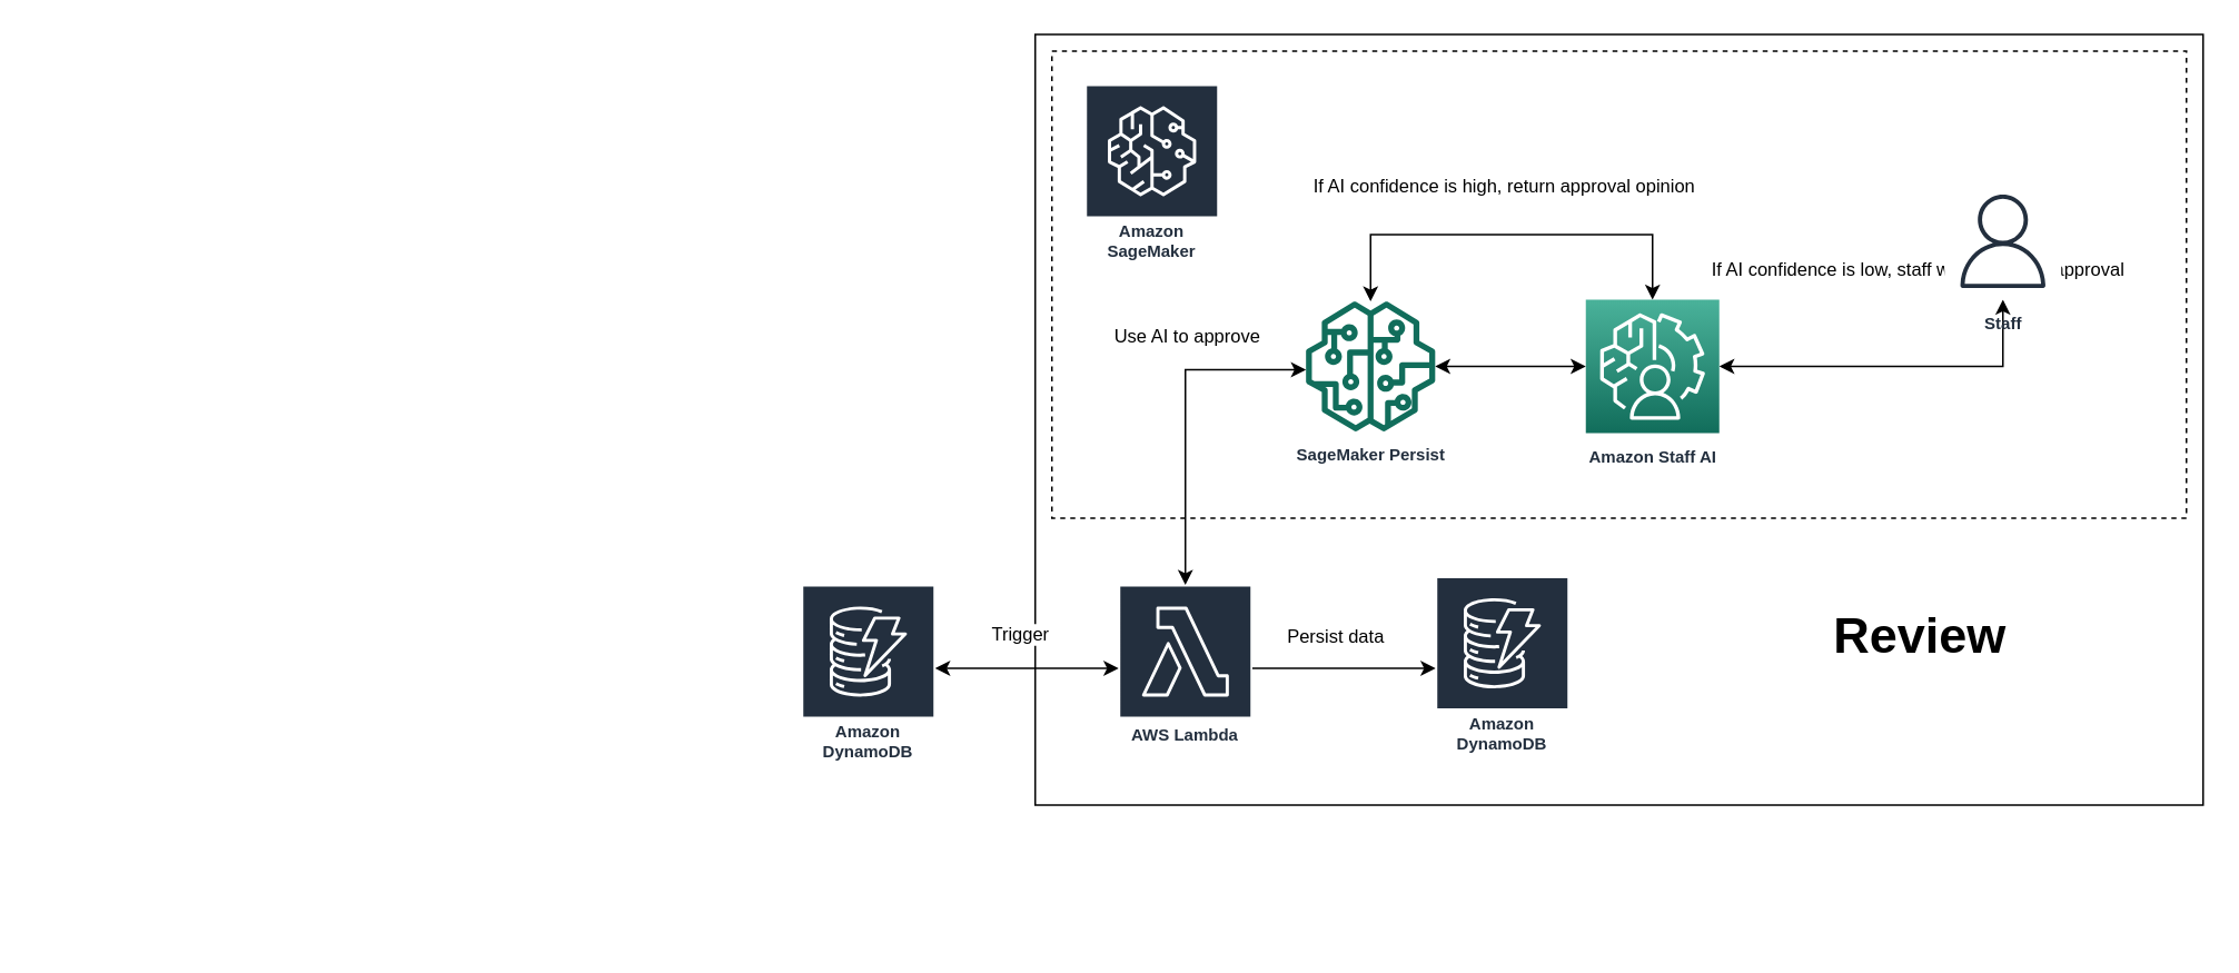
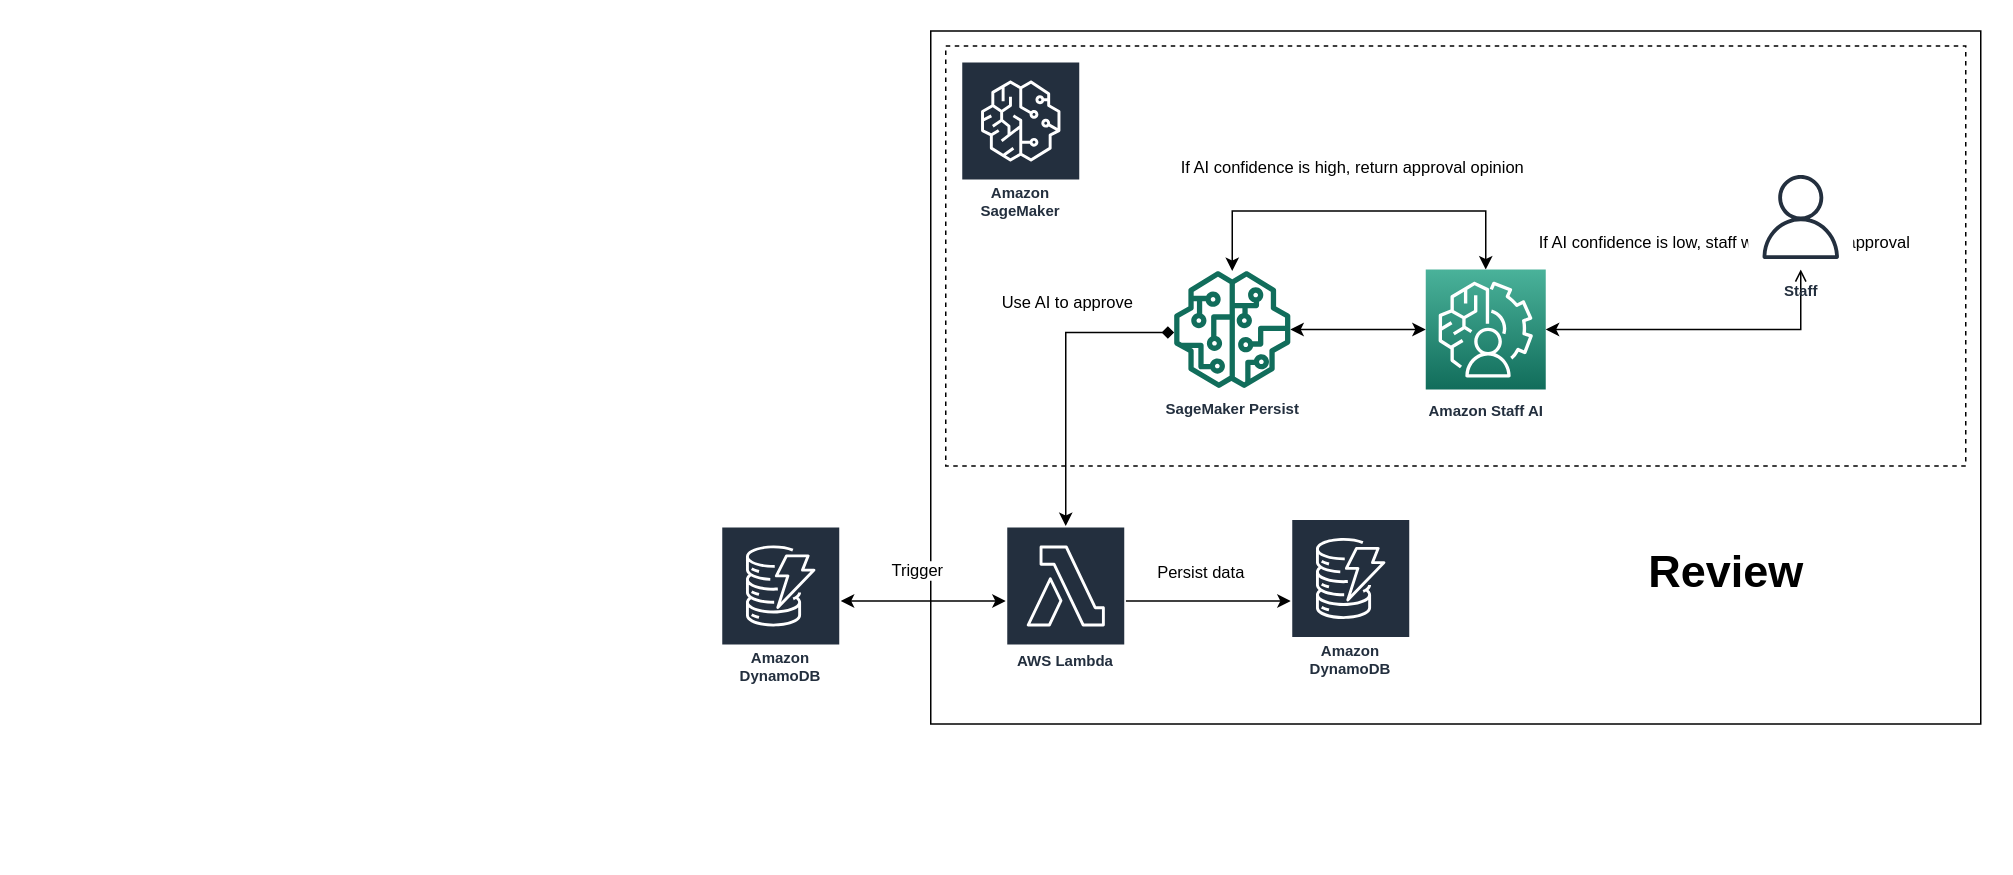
  <mxCell id="0" />
  <mxCell id="1" parent="0" />
  <mxCell id="2" value="" style="rounded=0;whiteSpace=wrap;html=1;labelBackgroundColor=#ffffff;fillColor=none;gradientColor=none;" parent="1" vertex="1"><mxGeometry x="620" y="20" width="700" height="462" as="geometry" /></mxCell>
  <mxCell id="3" value="" style="rounded=0;whiteSpace=wrap;html=1;labelBackgroundColor=#ffffff;fillColor=none;gradientColor=none;dashed=1;" vertex="1" parent="1"><mxGeometry x="630" y="30" width="680" height="280" as="geometry" /></mxCell>
  <mxCell id="4" value="Trigger" style="edgeStyle=orthogonalEdgeStyle;rounded=0;orthogonalLoop=1;jettySize=auto;html=1;startArrow=classic;startFill=1;" parent="1" edge="1"><mxGeometry y="30" relative="1" as="geometry"><Array as="points"><mxPoint x="260" y="560" /><mxPoint x="260" y="560" /></Array><mxPoint as="offset" /><mxPoint x="310" y="560.059" as="targetPoint" /></mxGeometry></mxCell>
  <mxCell id="5" value="" style="edgeStyle=orthogonalEdgeStyle;rounded=0;orthogonalLoop=1;jettySize=auto;html=1;endArrow=open;endFill=0;strokeWidth=2;" parent="1" edge="1"><mxGeometry relative="1" as="geometry"><mxPoint x="858" y="279" as="sourcePoint" /></mxGeometry></mxCell>
  <mxCell id="6" value="" style="edgeStyle=orthogonalEdgeStyle;rounded=0;orthogonalLoop=1;jettySize=auto;html=1;endArrow=open;endFill=0;strokeWidth=2;" parent="1" edge="1"><mxGeometry relative="1" as="geometry"><mxPoint x="978" y="279" as="sourcePoint" /></mxGeometry></mxCell>
  <mxCell id="7" value="Monitor template" style="edgeStyle=orthogonalEdgeStyle;rounded=0;orthogonalLoop=1;jettySize=auto;html=1;endArrow=open;endFill=0;strokeWidth=2;" parent="1" edge="1"><mxGeometry x="0.121" y="-10" relative="1" as="geometry"><Array as="points"><mxPoint x="1219" y="200" /><mxPoint x="819" y="200" /></Array><mxPoint as="offset" /><mxPoint x="819" y="240" as="targetPoint" /></mxGeometry></mxCell>
  <mxCell id="8" value="" style="edgeStyle=orthogonalEdgeStyle;rounded=0;orthogonalLoop=1;jettySize=auto;html=1;endArrow=open;endFill=0;strokeWidth=2;" parent="1" edge="1"><mxGeometry relative="1" as="geometry"><mxPoint x="1258" y="279" as="targetPoint" /></mxGeometry></mxCell>
  <mxCell id="9" style="edgeStyle=orthogonalEdgeStyle;rounded=0;orthogonalLoop=1;jettySize=auto;html=1;endArrow=open;endFill=0;strokeWidth=2;" parent="1" edge="1"><mxGeometry relative="1" as="geometry"><mxPoint x="789" y="558.941" as="sourcePoint" /></mxGeometry></mxCell>
  <mxCell id="10" style="edgeStyle=orthogonalEdgeStyle;rounded=0;orthogonalLoop=1;jettySize=auto;html=1;startArrow=classic;startFill=1;" edge="1" parent="1" source="12" target="17"><mxGeometry relative="1" as="geometry"><Array as="points"><mxPoint x="590" y="400" /><mxPoint x="590" y="400" /></Array></mxGeometry></mxCell>
  <mxCell id="11" value="Trigger" style="edgeLabel;html=1;align=center;verticalAlign=middle;resizable=0;points=[];" vertex="1" connectable="0" parent="10"><mxGeometry x="0.197" y="-1" relative="1" as="geometry"><mxPoint x="-15.88" y="-21.06" as="offset" /></mxGeometry></mxCell>
  <mxCell id="12" value="Amazon DynamoDB" style="outlineConnect=0;fontColor=#232F3E;gradientColor=none;strokeColor=#ffffff;fillColor=#232F3E;dashed=0;verticalLabelPosition=middle;verticalAlign=bottom;align=center;html=1;whiteSpace=wrap;fontSize=10;fontStyle=1;spacing=3;shape=mxgraph.aws4.productIcon;prIcon=mxgraph.aws4.dynamodb;" parent="1" vertex="1"><mxGeometry x="480" y="350" width="80" height="110" as="geometry" /></mxCell>
  <mxCell id="13" style="edgeStyle=orthogonalEdgeStyle;rounded=0;orthogonalLoop=1;jettySize=auto;html=1;" parent="1" source="17" target="18" edge="1"><mxGeometry relative="1" as="geometry" /></mxCell>
  <mxCell id="14" value="Persist data" style="edgeLabel;html=1;align=center;verticalAlign=middle;resizable=0;points=[];" parent="13" vertex="1" connectable="0"><mxGeometry x="0.204" relative="1" as="geometry"><mxPoint x="-16.21" y="-20" as="offset" /></mxGeometry></mxCell>
- <mxCell id="15" style="edgeStyle=orthogonalEdgeStyle;rounded=0;orthogonalLoop=1;jettySize=auto;html=1;startArrow=classic;startFill=1;" edge="1" parent="1" source="17" target="30"><mxGeometry relative="1" as="geometry"><Array as="points"><mxPoint x="710" y="221" /></Array></mxGeometry></mxCell>
+ <mxCell id="15" style="edgeStyle=orthogonalEdgeStyle;rounded=0;orthogonalLoop=1;jettySize=auto;html=1;startArrow=classic;startFill=1;endArrow=diamond;" edge="1" parent="1" source="17" target="30"><mxGeometry relative="1" as="geometry"><Array as="points"><mxPoint x="710" y="221" /></Array></mxGeometry></mxCell>
  <mxCell id="16" value="Use AI to approve" style="edgeLabel;html=1;align=center;verticalAlign=middle;resizable=0;points=[];" vertex="1" connectable="0" parent="15"><mxGeometry x="0.281" y="-19" relative="1" as="geometry"><mxPoint x="-1.776e-15" y="-40" as="offset" /></mxGeometry></mxCell>
  <mxCell id="17" value="AWS Lambda" style="outlineConnect=0;fontColor=#232F3E;gradientColor=none;strokeColor=#ffffff;fillColor=#232F3E;dashed=0;verticalLabelPosition=middle;verticalAlign=bottom;align=center;html=1;whiteSpace=wrap;fontSize=10;fontStyle=1;spacing=3;shape=mxgraph.aws4.productIcon;prIcon=mxgraph.aws4.lambda;" parent="1" vertex="1"><mxGeometry x="670" y="350" width="80" height="100" as="geometry" /></mxCell>
  <mxCell id="18" value="Amazon DynamoDB" style="outlineConnect=0;fontColor=#232F3E;gradientColor=none;strokeColor=#ffffff;fillColor=#232F3E;dashed=0;verticalLabelPosition=middle;verticalAlign=bottom;align=center;html=1;whiteSpace=wrap;fontSize=10;fontStyle=1;spacing=3;shape=mxgraph.aws4.productIcon;prIcon=mxgraph.aws4.dynamodb;" parent="1" vertex="1"><mxGeometry x="860" y="345" width="80" height="110" as="geometry" /></mxCell>
  <mxCell id="19" style="edgeStyle=orthogonalEdgeStyle;rounded=0;orthogonalLoop=1;jettySize=auto;html=1;startArrow=none;startFill=0;" parent="1" edge="1"><mxGeometry relative="1" as="geometry"><mxPoint x="20" y="556.5" as="targetPoint" /></mxGeometry></mxCell>
  <mxCell id="20" value="Scan and upload&amp;nbsp;" style="edgeLabel;html=1;align=center;verticalAlign=middle;resizable=0;points=[];" parent="19" vertex="1" connectable="0"><mxGeometry x="-0.147" y="-1" relative="1" as="geometry"><mxPoint x="6.21" y="-48.5" as="offset" /></mxGeometry></mxCell>
  <mxCell id="21" style="edgeStyle=orthogonalEdgeStyle;rounded=0;orthogonalLoop=1;jettySize=auto;html=1;startArrow=none;startFill=0;" parent="1" edge="1"><mxGeometry relative="1" as="geometry"><Array as="points"><mxPoint x="120" y="557" /><mxPoint x="120" y="557" /></Array><mxPoint x="170" y="556.529" as="targetPoint" /></mxGeometry></mxCell>
  <mxCell id="22" value="Upload" style="edgeLabel;html=1;align=center;verticalAlign=middle;resizable=0;points=[];" parent="21" vertex="1" connectable="0"><mxGeometry x="-0.231" y="1" relative="1" as="geometry"><mxPoint y="-27.98" as="offset" /></mxGeometry></mxCell>
  <mxCell id="23" value="&lt;b&gt;&lt;font style=&quot;font-size: 30px&quot;&gt;Review&lt;/font&gt;&lt;/b&gt;" style="text;html=1;align=center;verticalAlign=middle;resizable=0;points=[];autosize=1;" parent="1" vertex="1"><mxGeometry x="1090" y="370" width="120" height="20" as="geometry" /></mxCell>
- <mxCell id="24" style="edgeStyle=orthogonalEdgeStyle;rounded=0;orthogonalLoop=1;jettySize=auto;html=1;startArrow=classic;startFill=1;" edge="1" parent="1" source="28" target="32"><mxGeometry relative="1" as="geometry"><Array as="points"><mxPoint x="1150" y="219" /><mxPoint x="1150" y="219" /></Array></mxGeometry></mxCell>
+ <mxCell id="24" style="edgeStyle=orthogonalEdgeStyle;rounded=0;orthogonalLoop=1;jettySize=auto;html=1;startArrow=classic;startFill=1;endArrow=open;" edge="1" parent="1" source="28" target="32"><mxGeometry relative="1" as="geometry"><Array as="points"><mxPoint x="1150" y="219" /><mxPoint x="1150" y="219" /></Array></mxGeometry></mxCell>
  <mxCell id="25" value="If AI confidence is low, staff will determine approval" style="edgeLabel;html=1;align=center;verticalAlign=middle;resizable=0;points=[];" vertex="1" connectable="0" parent="24"><mxGeometry x="0.122" relative="1" as="geometry"><mxPoint y="-59" as="offset" /></mxGeometry></mxCell>
  <mxCell id="26" style="edgeStyle=orthogonalEdgeStyle;rounded=0;orthogonalLoop=1;jettySize=auto;html=1;startArrow=classic;startFill=1;" edge="1" parent="1" source="28" target="30"><mxGeometry relative="1" as="geometry"><Array as="points"><mxPoint x="990" y="140" /><mxPoint x="821" y="140" /></Array></mxGeometry></mxCell>
  <mxCell id="27" value="If AI confidence is high, return approval opinion" style="edgeLabel;html=1;align=center;verticalAlign=middle;resizable=0;points=[];" vertex="1" connectable="0" parent="26"><mxGeometry x="-0.19" y="2" relative="1" as="geometry"><mxPoint x="-29" y="-32" as="offset" /></mxGeometry></mxCell>
  <mxCell id="28" value="&lt;span style=&quot;font-size: 10px ; font-weight: 700&quot;&gt;Amazon Staff AI&lt;/span&gt;" style="outlineConnect=0;fontColor=#232F3E;gradientColor=#4AB29A;gradientDirection=north;fillColor=#116D5B;strokeColor=#ffffff;dashed=0;verticalLabelPosition=bottom;verticalAlign=top;align=center;html=1;fontSize=12;fontStyle=0;aspect=fixed;shape=mxgraph.aws4.resourceIcon;resIcon=mxgraph.aws4.augmented_ai;" vertex="1" parent="1"><mxGeometry x="950" y="179" width="80" height="80" as="geometry" /></mxCell>
  <mxCell id="29" style="edgeStyle=orthogonalEdgeStyle;rounded=0;orthogonalLoop=1;jettySize=auto;html=1;startArrow=classic;startFill=1;" edge="1" parent="1" source="30" target="28"><mxGeometry relative="1" as="geometry" /></mxCell>
  <mxCell id="30" value="&lt;font style=&quot;font-size: 10px&quot;&gt;&lt;b&gt;SageMaker Persist&lt;/b&gt;&lt;/font&gt;" style="outlineConnect=0;fontColor=#232F3E;gradientColor=none;fillColor=#116D5B;strokeColor=none;dashed=0;verticalLabelPosition=bottom;verticalAlign=top;align=center;html=1;fontSize=12;fontStyle=0;aspect=fixed;pointerEvents=1;shape=mxgraph.aws4.sagemaker_model;" vertex="1" parent="1"><mxGeometry x="782" y="180" width="78" height="78" as="geometry" /></mxCell>
- <mxCell id="31" value="Amazon SageMaker" style="outlineConnect=0;fontColor=#232F3E;gradientColor=none;strokeColor=#ffffff;fillColor=#232F3E;dashed=0;verticalLabelPosition=middle;verticalAlign=bottom;align=center;html=1;whiteSpace=wrap;fontSize=10;fontStyle=1;spacing=3;shape=mxgraph.aws4.productIcon;prIcon=mxgraph.aws4.sagemaker;" vertex="1" parent="1"><mxGeometry x="650" y="50" width="80" height="110" as="geometry" /></mxCell>
+ <mxCell id="31" value="Amazon SageMaker" style="outlineConnect=0;fontColor=#232F3E;gradientColor=none;strokeColor=#ffffff;fillColor=#232F3E;dashed=0;verticalLabelPosition=middle;verticalAlign=bottom;align=center;html=1;whiteSpace=wrap;fontSize=10;fontStyle=1;spacing=3;shape=mxgraph.aws4.productIcon;prIcon=mxgraph.aws4.sagemaker;" vertex="1" parent="1"><mxGeometry x="640" y="40" width="80" height="110" as="geometry" /></mxCell>
  <mxCell id="32" value="&lt;span style=&quot;font-size: 10px&quot;&gt;&lt;b&gt;Staff&lt;/b&gt;&lt;/span&gt;" style="outlineConnect=0;fontColor=#232F3E;gradientColor=none;strokeColor=#232F3E;fillColor=#ffffff;dashed=0;verticalLabelPosition=bottom;verticalAlign=top;align=center;html=1;fontSize=12;fontStyle=0;aspect=fixed;shape=mxgraph.aws4.resourceIcon;resIcon=mxgraph.aws4.user;" vertex="1" parent="1"><mxGeometry x="1165" y="109" width="70" height="70" as="geometry" /></mxCell>
